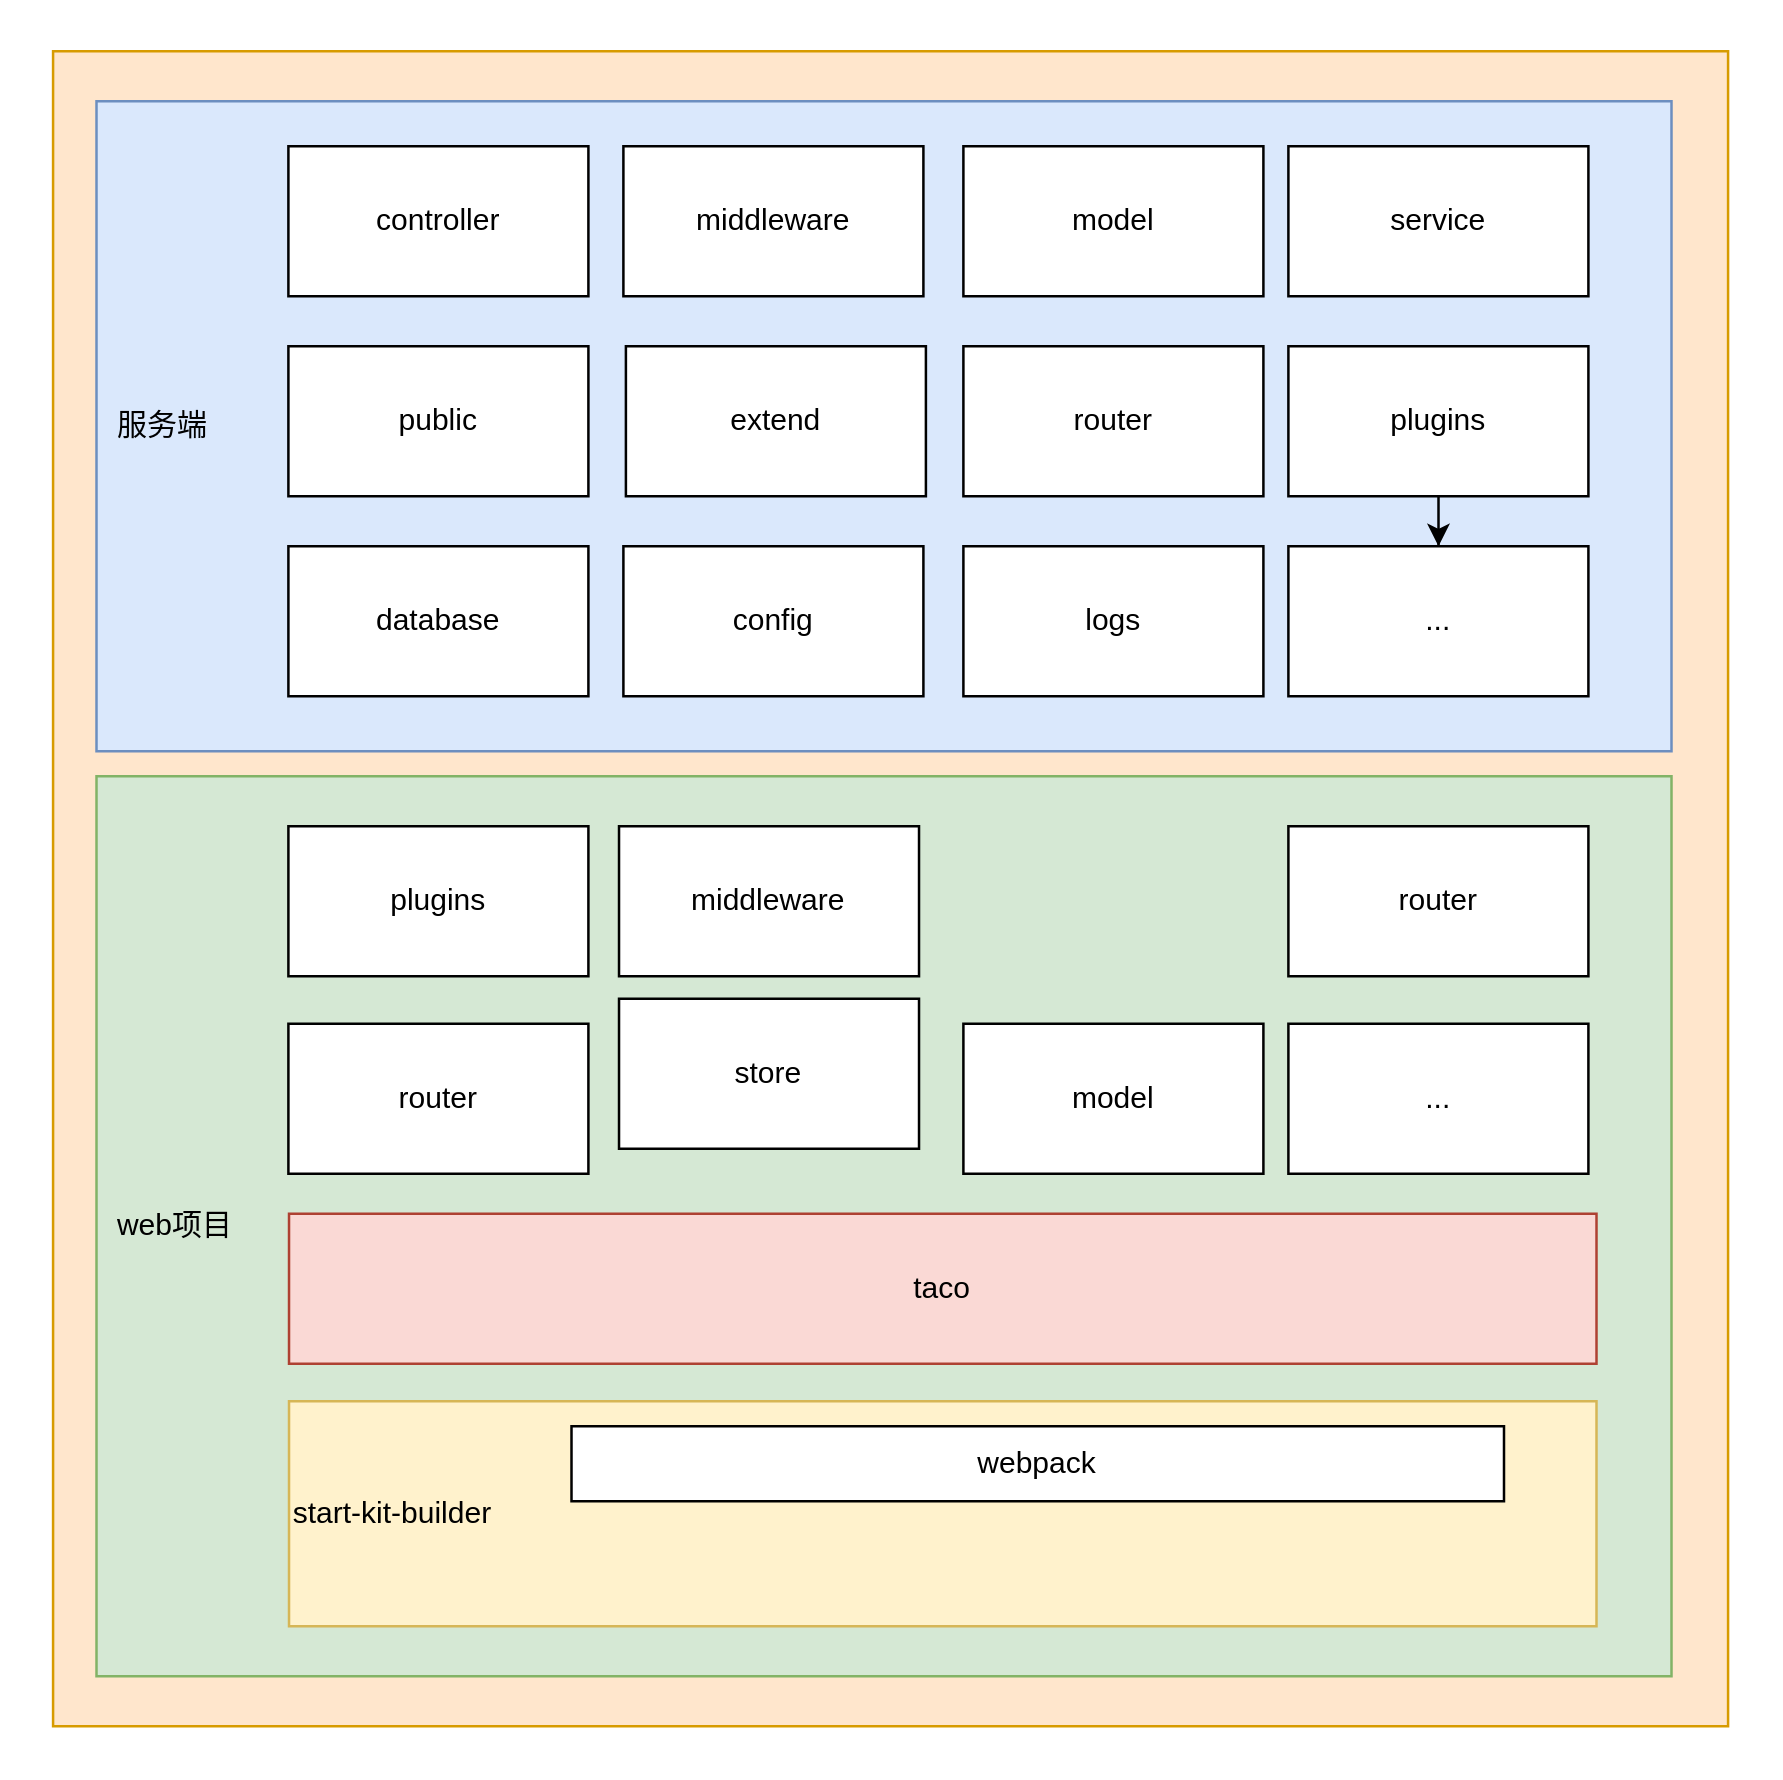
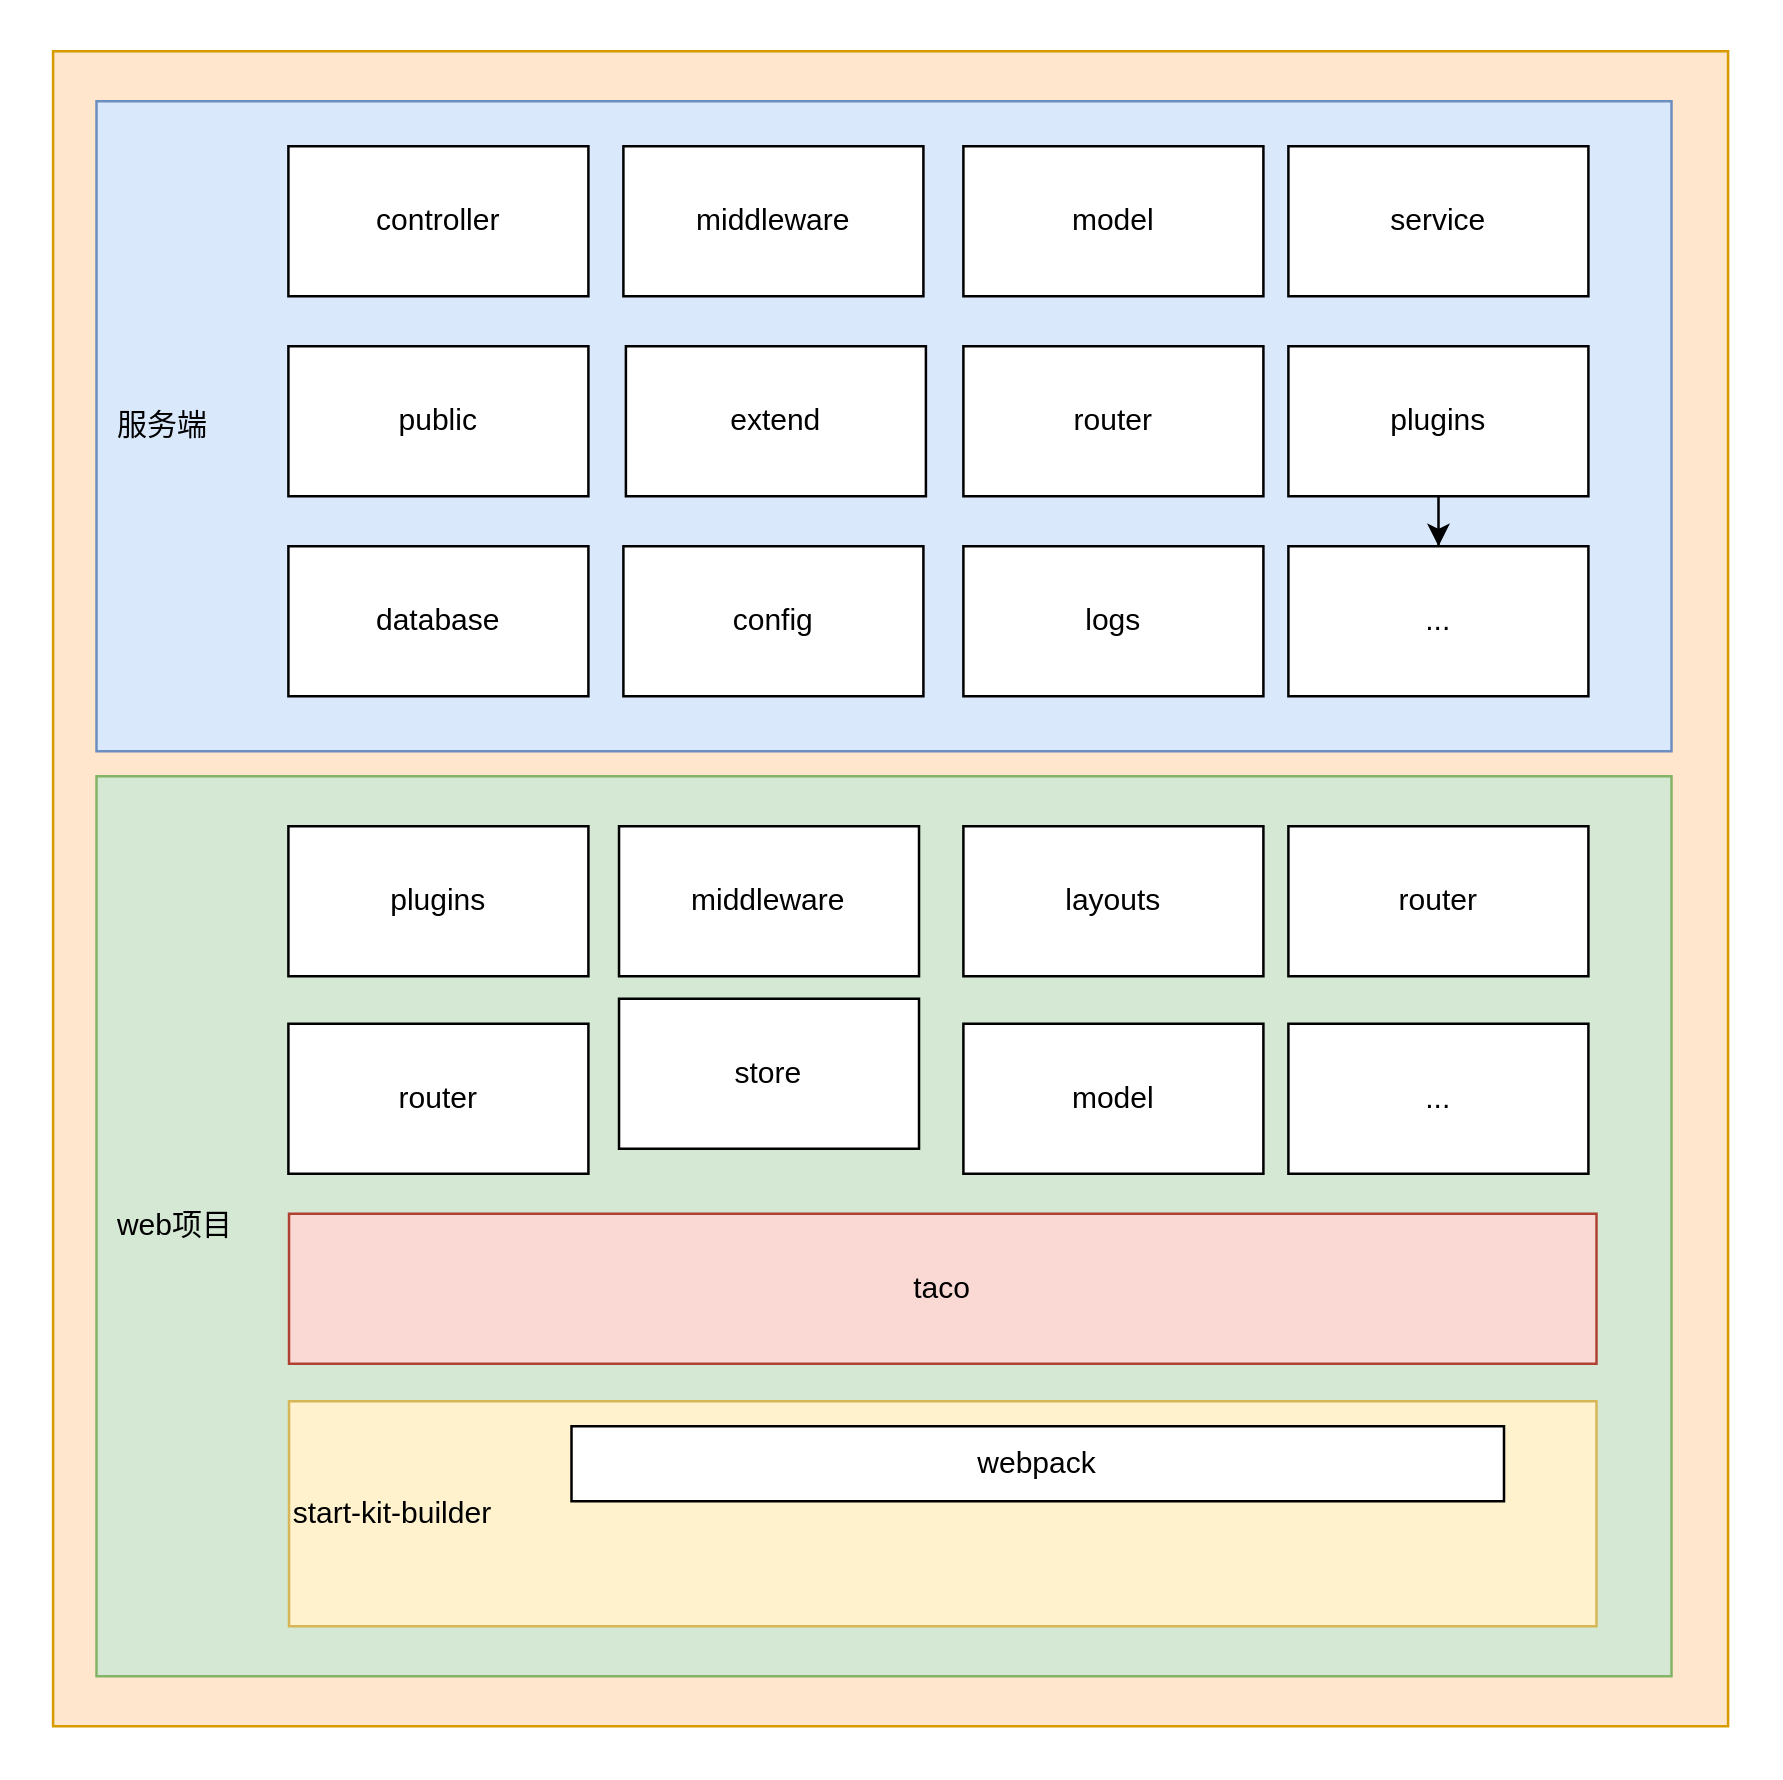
  <mxCell id="0" />
  <mxCell id="1" parent="0" />
  <mxCell id="2" value="" style="whiteSpace=wrap;html=1;aspect=fixed;fillColor=#ffe6cc;strokeColor=#d79b00;" vertex="1" parent="1"><mxGeometry x="20.63" y="20" width="670" height="670" as="geometry" /></mxCell>
  <mxCell id="3" value="&amp;nbsp; 服务端" style="rounded=0;whiteSpace=wrap;html=1;fillColor=#dae8fc;strokeColor=#6c8ebf;align=left;" vertex="1" parent="1"><mxGeometry x="38" y="40" width="630" height="260" as="geometry" /></mxCell>
  <mxCell id="4" value="middleware" style="rounded=0;whiteSpace=wrap;html=1;" vertex="1" parent="1"><mxGeometry x="248.76" y="58" width="120" height="60" as="geometry" /></mxCell>
  <mxCell id="5" value="controller" style="rounded=0;whiteSpace=wrap;html=1;" vertex="1" parent="1"><mxGeometry x="114.76" y="58" width="120" height="60" as="geometry" /></mxCell>
  <mxCell id="6" value="model" style="rounded=0;whiteSpace=wrap;html=1;" vertex="1" parent="1"><mxGeometry x="384.76" y="58" width="120" height="60" as="geometry" /></mxCell>
  <mxCell id="7" value="public" style="rounded=0;whiteSpace=wrap;html=1;fontStyle=0" vertex="1" parent="1"><mxGeometry x="114.76" y="138" width="120" height="60" as="geometry" /></mxCell>
  <mxCell id="8" value="extend" style="rounded=0;whiteSpace=wrap;html=1;fontStyle=0" vertex="1" parent="1"><mxGeometry x="249.76" y="138" width="120" height="60" as="geometry" /></mxCell>
  <mxCell id="9" value="router" style="rounded=0;whiteSpace=wrap;html=1;fontStyle=0" vertex="1" parent="1"><mxGeometry x="384.76" y="138" width="120" height="60" as="geometry" /></mxCell>
  <mxCell id="10" value="database" style="rounded=0;whiteSpace=wrap;html=1;" vertex="1" parent="1"><mxGeometry x="114.76" y="218" width="120" height="60" as="geometry" /></mxCell>
  <mxCell id="11" value="config" style="rounded=0;whiteSpace=wrap;html=1;" vertex="1" parent="1"><mxGeometry x="248.76" y="218" width="120" height="60" as="geometry" /></mxCell>
  <mxCell id="12" value="logs" style="rounded=0;whiteSpace=wrap;html=1;" vertex="1" parent="1"><mxGeometry x="384.76" y="218" width="120" height="60" as="geometry" /></mxCell>
  <mxCell id="13" value="service" style="rounded=0;whiteSpace=wrap;html=1;" vertex="1" parent="1"><mxGeometry x="514.76" y="58" width="120" height="60" as="geometry" /></mxCell>
  <mxCell id="14" value="" style="edgeStyle=orthogonalEdgeStyle;rounded=0;orthogonalLoop=1;jettySize=auto;html=1;" edge="1" parent="1" source="15" target="16"><mxGeometry relative="1" as="geometry" /></mxCell>
  <mxCell id="15" value="&lt;span style=&quot;font-weight: normal&quot;&gt;plugins&lt;/span&gt;" style="rounded=0;whiteSpace=wrap;html=1;fontStyle=1" vertex="1" parent="1"><mxGeometry x="514.76" y="138" width="120" height="60" as="geometry" /></mxCell>
  <mxCell id="16" value="..." style="rounded=0;whiteSpace=wrap;html=1;" vertex="1" parent="1"><mxGeometry x="514.76" y="218" width="120" height="60" as="geometry" /></mxCell>
  <mxCell id="17" style="edgeStyle=orthogonalEdgeStyle;rounded=0;orthogonalLoop=1;jettySize=auto;html=1;exitX=0.5;exitY=1;exitDx=0;exitDy=0;" edge="1" parent="1" source="2" target="2"><mxGeometry relative="1" as="geometry" /></mxCell>
  <mxCell id="18" value="&amp;nbsp; web项目" style="rounded=0;whiteSpace=wrap;html=1;fillColor=#d5e8d4;strokeColor=#82b366;align=left;" vertex="1" parent="1"><mxGeometry x="38" y="310" width="630" height="360" as="geometry" /></mxCell>
  <mxCell id="19" value="plugins" style="rounded=0;whiteSpace=wrap;html=1;align=center;shadow=0;sketch=0;glass=0;imageAspect=1;movable=1;rotatable=1;autosize=0;expand=1;editable=1;imageWidth=24;imageHeight=24;" vertex="1" parent="1"><mxGeometry x="114.76" y="330" width="120" height="60" as="geometry" /></mxCell>
  <mxCell id="20" value="middleware" style="rounded=0;whiteSpace=wrap;html=1;align=center;shadow=0;sketch=0;glass=0;imageAspect=1;movable=1;rotatable=1;autosize=0;expand=1;editable=1;imageWidth=24;imageHeight=24;" vertex="1" parent="1"><mxGeometry x="247.01" y="330" width="120" height="60" as="geometry" /></mxCell>
+ <mxCell id="21" value="layouts" style="rounded=0;whiteSpace=wrap;html=1;align=center;shadow=0;sketch=0;glass=0;imageAspect=1;movable=1;rotatable=1;autosize=0;expand=1;editable=1;imageWidth=24;imageHeight=24;" vertex="1" parent="1"><mxGeometry x="384.76" y="330" width="120" height="60" as="geometry" /></mxCell>
  <mxCell id="22" value="router" style="rounded=0;whiteSpace=wrap;html=1;align=center;shadow=0;sketch=0;glass=0;imageAspect=1;movable=1;rotatable=1;autosize=0;expand=1;editable=1;imageWidth=24;imageHeight=24;" vertex="1" parent="1"><mxGeometry x="514.76" y="330" width="120" height="60" as="geometry" /></mxCell>
  <mxCell id="23" value="router" style="rounded=0;whiteSpace=wrap;html=1;align=center;shadow=0;sketch=0;glass=0;imageAspect=1;movable=1;rotatable=1;autosize=0;expand=1;editable=1;imageWidth=24;imageHeight=24;" vertex="1" parent="1"><mxGeometry x="114.76" y="409" width="120" height="60" as="geometry" /></mxCell>
  <mxCell id="24" value="store" style="rounded=0;whiteSpace=wrap;html=1;align=center;shadow=0;sketch=0;glass=0;imageAspect=1;movable=1;rotatable=1;autosize=0;expand=1;editable=1;imageWidth=24;imageHeight=24;" vertex="1" parent="1"><mxGeometry x="247.01" y="399" width="120" height="60" as="geometry" /></mxCell>
  <mxCell id="25" value="model" style="rounded=0;whiteSpace=wrap;html=1;align=center;shadow=0;sketch=0;glass=0;imageAspect=1;movable=1;rotatable=1;autosize=0;expand=1;editable=1;imageWidth=24;imageHeight=24;" vertex="1" parent="1"><mxGeometry x="384.76" y="409" width="120" height="60" as="geometry" /></mxCell>
  <mxCell id="26" value="..." style="rounded=0;whiteSpace=wrap;html=1;align=center;shadow=0;sketch=0;glass=0;imageAspect=1;movable=1;rotatable=1;autosize=0;expand=1;editable=1;imageWidth=24;imageHeight=24;" vertex="1" parent="1"><mxGeometry x="514.76" y="409" width="120" height="60" as="geometry" /></mxCell>
  <mxCell id="27" value="taco" style="rounded=0;whiteSpace=wrap;html=1;shadow=0;glass=0;sketch=0;fillColor=#fad9d5;strokeColor=#ae4132;" vertex="1" parent="1"><mxGeometry x="115.01" y="485" width="522.99" height="60" as="geometry" /></mxCell>
  <mxCell id="28" value="start-kit-builder" style="rounded=0;whiteSpace=wrap;html=1;shadow=0;glass=0;sketch=0;align=left;fillColor=#fff2cc;strokeColor=#d6b656;" vertex="1" parent="1"><mxGeometry x="115.01" y="560" width="522.99" height="90" as="geometry" /></mxCell>
  <mxCell id="29" value="webpack" style="rounded=0;whiteSpace=wrap;html=1;shadow=0;glass=0;sketch=0;" vertex="1" parent="1"><mxGeometry x="228" y="570" width="373" height="30" as="geometry" /></mxCell>
